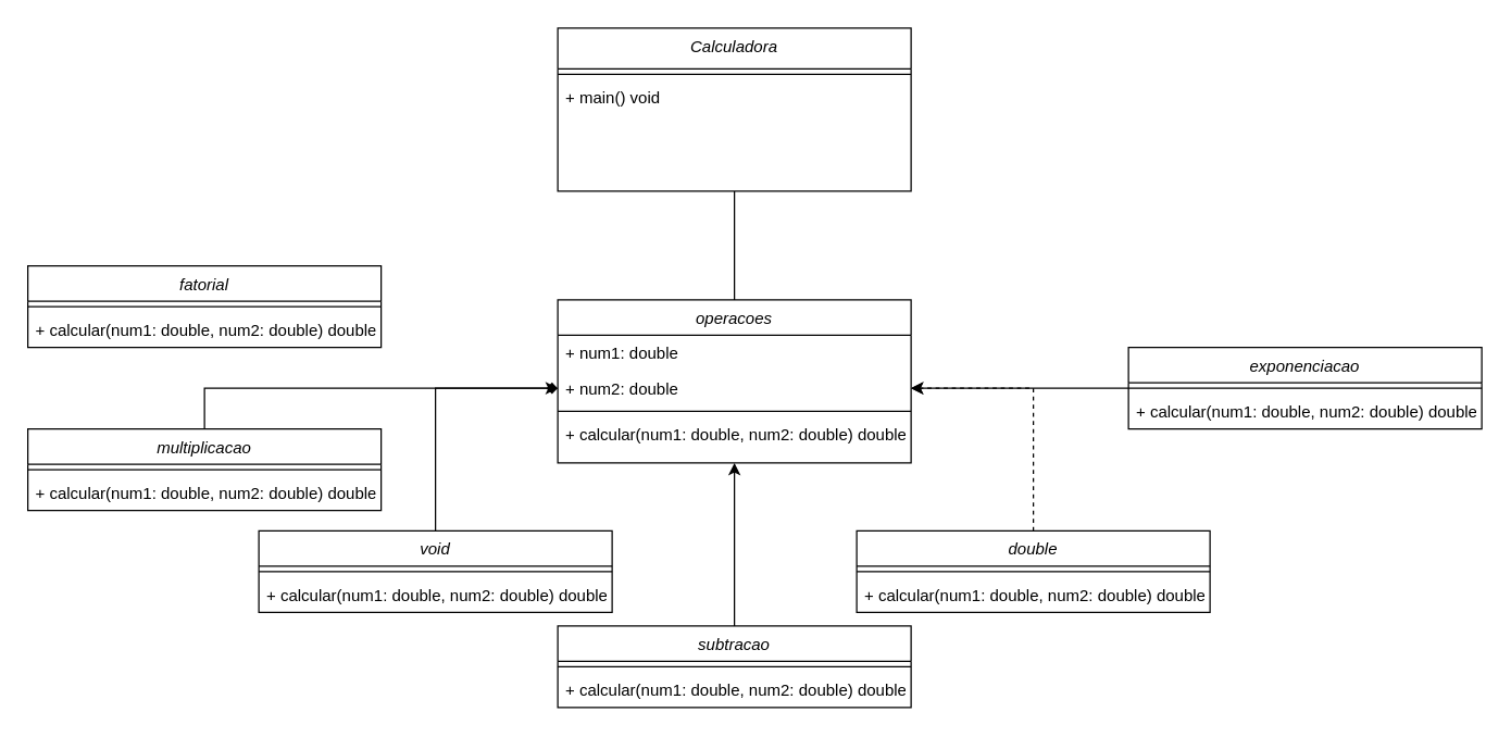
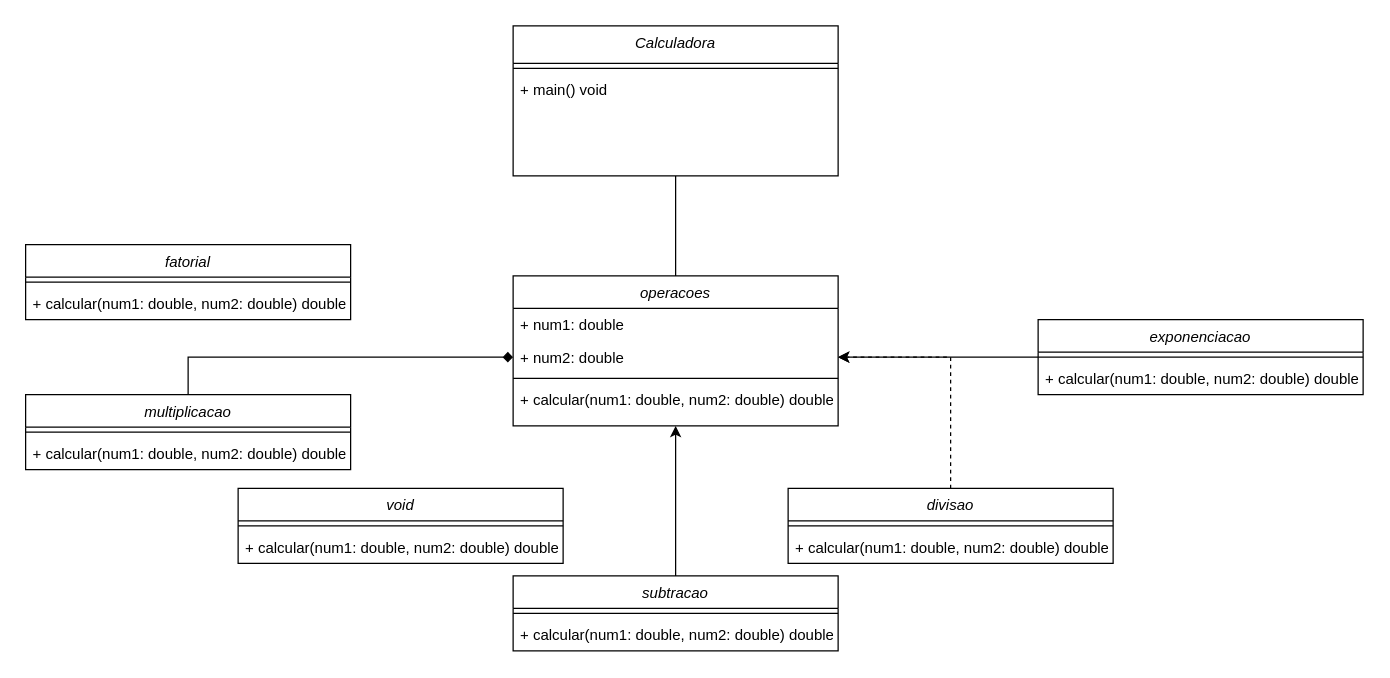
  <mxCell id="0" />
  <mxCell id="1" parent="0" />
  <mxCell id="2" value="operacoes&#10;" style="swimlane;fontStyle=2;align=center;verticalAlign=top;childLayout=stackLayout;horizontal=1;startSize=26;horizontalStack=0;resizeParent=1;resizeLast=0;collapsible=1;marginBottom=0;rounded=0;shadow=0;strokeWidth=1;" parent="1" vertex="1"><mxGeometry x="410" y="220" width="260" height="120" as="geometry"><mxRectangle x="230" y="140" width="160" height="26" as="alternateBounds" /></mxGeometry></mxCell>
  <mxCell id="3" value="+ num1: double&#10;" style="text;align=left;verticalAlign=top;spacingLeft=4;spacingRight=4;overflow=hidden;rotatable=0;points=[[0,0.5],[1,0.5]];portConstraint=eastwest;" parent="2" vertex="1"><mxGeometry y="26" width="260" height="26" as="geometry" /></mxCell>
  <mxCell id="4" value="+ num2: double" style="text;align=left;verticalAlign=top;spacingLeft=4;spacingRight=4;overflow=hidden;rotatable=0;points=[[0,0.5],[1,0.5]];portConstraint=eastwest;rounded=0;shadow=0;html=0;" parent="2" vertex="1"><mxGeometry y="52" width="260" height="26" as="geometry" /></mxCell>
  <mxCell id="5" value="" style="line;html=1;strokeWidth=1;align=left;verticalAlign=middle;spacingTop=-1;spacingLeft=3;spacingRight=3;rotatable=0;labelPosition=right;points=[];portConstraint=eastwest;" parent="2" vertex="1"><mxGeometry y="78" width="260" height="8" as="geometry" /></mxCell>
  <mxCell id="6" value="+ calcular(num1: double, num2: double) double" style="text;align=left;verticalAlign=top;spacingLeft=4;spacingRight=4;overflow=hidden;rotatable=0;points=[[0,0.5],[1,0.5]];portConstraint=eastwest;" parent="2" vertex="1"><mxGeometry y="86" width="260" height="26" as="geometry" /></mxCell>
- <mxCell id="7" style="edgeStyle=orthogonalEdgeStyle;rounded=0;orthogonalLoop=1;jettySize=auto;html=1;entryX=0;entryY=0.5;entryDx=0;entryDy=0;" edge="1" parent="1" source="8" target="4"><mxGeometry relative="1" as="geometry" /></mxCell>
  <mxCell id="8" value="void&#10;" style="swimlane;fontStyle=2;align=center;verticalAlign=top;childLayout=stackLayout;horizontal=1;startSize=26;horizontalStack=0;resizeParent=1;resizeLast=0;collapsible=1;marginBottom=0;rounded=0;shadow=0;strokeWidth=1;" vertex="1" parent="1"><mxGeometry x="190" y="390" width="260" height="60" as="geometry"><mxRectangle x="230" y="140" width="160" height="26" as="alternateBounds" /></mxGeometry></mxCell>
  <mxCell id="9" value="" style="line;html=1;strokeWidth=1;align=left;verticalAlign=middle;spacingTop=-1;spacingLeft=3;spacingRight=3;rotatable=0;labelPosition=right;points=[];portConstraint=eastwest;" vertex="1" parent="8"><mxGeometry y="26" width="260" height="8" as="geometry" /></mxCell>
  <mxCell id="10" value="+ calcular(num1: double, num2: double) double" style="text;align=left;verticalAlign=top;spacingLeft=4;spacingRight=4;overflow=hidden;rotatable=0;points=[[0,0.5],[1,0.5]];portConstraint=eastwest;" vertex="1" parent="8"><mxGeometry y="34" width="260" height="26" as="geometry" /></mxCell>
  <mxCell id="11" style="edgeStyle=orthogonalEdgeStyle;rounded=0;orthogonalLoop=1;jettySize=auto;html=1;" edge="1" parent="1" source="12"><mxGeometry relative="1" as="geometry"><mxPoint x="540" y="340" as="targetPoint" /></mxGeometry></mxCell>
  <mxCell id="12" value="subtracao&#10;" style="swimlane;fontStyle=2;align=center;verticalAlign=top;childLayout=stackLayout;horizontal=1;startSize=26;horizontalStack=0;resizeParent=1;resizeLast=0;collapsible=1;marginBottom=0;rounded=0;shadow=0;strokeWidth=1;" vertex="1" parent="1"><mxGeometry x="410" y="460" width="260" height="60" as="geometry"><mxRectangle x="230" y="140" width="160" height="26" as="alternateBounds" /></mxGeometry></mxCell>
  <mxCell id="13" value="" style="line;html=1;strokeWidth=1;align=left;verticalAlign=middle;spacingTop=-1;spacingLeft=3;spacingRight=3;rotatable=0;labelPosition=right;points=[];portConstraint=eastwest;" vertex="1" parent="12"><mxGeometry y="26" width="260" height="8" as="geometry" /></mxCell>
  <mxCell id="14" value="+ calcular(num1: double, num2: double) double" style="text;align=left;verticalAlign=top;spacingLeft=4;spacingRight=4;overflow=hidden;rotatable=0;points=[[0,0.5],[1,0.5]];portConstraint=eastwest;" vertex="1" parent="12"><mxGeometry y="34" width="260" height="26" as="geometry" /></mxCell>
  <mxCell id="15" style="edgeStyle=orthogonalEdgeStyle;rounded=0;orthogonalLoop=1;jettySize=auto;html=1;entryX=1;entryY=0.5;entryDx=0;entryDy=0;dashed=1;" edge="1" parent="1" source="16" target="4"><mxGeometry relative="1" as="geometry" /></mxCell>
- <mxCell id="16" value="double&#10;" style="swimlane;fontStyle=2;align=center;verticalAlign=top;childLayout=stackLayout;horizontal=1;startSize=26;horizontalStack=0;resizeParent=1;resizeLast=0;collapsible=1;marginBottom=0;rounded=0;shadow=0;strokeWidth=1;" vertex="1" parent="1"><mxGeometry x="630" y="390" width="260" height="60" as="geometry"><mxRectangle x="230" y="140" width="160" height="26" as="alternateBounds" /></mxGeometry></mxCell>
+ <mxCell id="16" value="divisao&#10;" style="swimlane;fontStyle=2;align=center;verticalAlign=top;childLayout=stackLayout;horizontal=1;startSize=26;horizontalStack=0;resizeParent=1;resizeLast=0;collapsible=1;marginBottom=0;rounded=0;shadow=0;strokeWidth=1;" vertex="1" parent="1"><mxGeometry x="630" y="390" width="260" height="60" as="geometry"><mxRectangle x="230" y="140" width="160" height="26" as="alternateBounds" /></mxGeometry></mxCell>
  <mxCell id="17" value="" style="line;html=1;strokeWidth=1;align=left;verticalAlign=middle;spacingTop=-1;spacingLeft=3;spacingRight=3;rotatable=0;labelPosition=right;points=[];portConstraint=eastwest;" vertex="1" parent="16"><mxGeometry y="26" width="260" height="8" as="geometry" /></mxCell>
  <mxCell id="18" value="+ calcular(num1: double, num2: double) double" style="text;align=left;verticalAlign=top;spacingLeft=4;spacingRight=4;overflow=hidden;rotatable=0;points=[[0,0.5],[1,0.5]];portConstraint=eastwest;" vertex="1" parent="16"><mxGeometry y="34" width="260" height="26" as="geometry" /></mxCell>
  <mxCell id="19" style="edgeStyle=orthogonalEdgeStyle;rounded=0;orthogonalLoop=1;jettySize=auto;html=1;entryX=0;entryY=0.5;entryDx=0;entryDy=0;endArrow=diamond;" edge="1" parent="1" source="20" target="4"><mxGeometry relative="1" as="geometry" /></mxCell>
  <mxCell id="20" value="multiplicacao" style="swimlane;fontStyle=2;align=center;verticalAlign=top;childLayout=stackLayout;horizontal=1;startSize=26;horizontalStack=0;resizeParent=1;resizeLast=0;collapsible=1;marginBottom=0;rounded=0;shadow=0;strokeWidth=1;" vertex="1" parent="1"><mxGeometry x="20" y="315" width="260" height="60" as="geometry"><mxRectangle x="230" y="140" width="160" height="26" as="alternateBounds" /></mxGeometry></mxCell>
  <mxCell id="21" value="" style="line;html=1;strokeWidth=1;align=left;verticalAlign=middle;spacingTop=-1;spacingLeft=3;spacingRight=3;rotatable=0;labelPosition=right;points=[];portConstraint=eastwest;" vertex="1" parent="20"><mxGeometry y="26" width="260" height="8" as="geometry" /></mxCell>
  <mxCell id="22" value="+ calcular(num1: double, num2: double) double" style="text;align=left;verticalAlign=top;spacingLeft=4;spacingRight=4;overflow=hidden;rotatable=0;points=[[0,0.5],[1,0.5]];portConstraint=eastwest;" vertex="1" parent="20"><mxGeometry y="34" width="260" height="26" as="geometry" /></mxCell>
  <mxCell id="23" value="fatorial&#10;" style="swimlane;fontStyle=2;align=center;verticalAlign=top;childLayout=stackLayout;horizontal=1;startSize=26;horizontalStack=0;resizeParent=1;resizeLast=0;collapsible=1;marginBottom=0;rounded=0;shadow=0;strokeWidth=1;" vertex="1" parent="1"><mxGeometry x="20" y="195" width="260" height="60" as="geometry"><mxRectangle x="230" y="140" width="160" height="26" as="alternateBounds" /></mxGeometry></mxCell>
  <mxCell id="24" value="" style="line;html=1;strokeWidth=1;align=left;verticalAlign=middle;spacingTop=-1;spacingLeft=3;spacingRight=3;rotatable=0;labelPosition=right;points=[];portConstraint=eastwest;" vertex="1" parent="23"><mxGeometry y="26" width="260" height="8" as="geometry" /></mxCell>
  <mxCell id="25" value="+ calcular(num1: double, num2: double) double" style="text;align=left;verticalAlign=top;spacingLeft=4;spacingRight=4;overflow=hidden;rotatable=0;points=[[0,0.5],[1,0.5]];portConstraint=eastwest;" vertex="1" parent="23"><mxGeometry y="34" width="260" height="26" as="geometry" /></mxCell>
  <mxCell id="26" style="edgeStyle=orthogonalEdgeStyle;rounded=0;orthogonalLoop=1;jettySize=auto;html=1;entryX=1;entryY=0.5;entryDx=0;entryDy=0;" edge="1" parent="1" source="27" target="4"><mxGeometry relative="1" as="geometry" /></mxCell>
  <mxCell id="27" value="exponenciacao" style="swimlane;fontStyle=2;align=center;verticalAlign=top;childLayout=stackLayout;horizontal=1;startSize=26;horizontalStack=0;resizeParent=1;resizeLast=0;collapsible=1;marginBottom=0;rounded=0;shadow=0;strokeWidth=1;" vertex="1" parent="1"><mxGeometry x="830" y="255" width="260" height="60" as="geometry"><mxRectangle x="230" y="140" width="160" height="26" as="alternateBounds" /></mxGeometry></mxCell>
  <mxCell id="28" value="" style="line;html=1;strokeWidth=1;align=left;verticalAlign=middle;spacingTop=-1;spacingLeft=3;spacingRight=3;rotatable=0;labelPosition=right;points=[];portConstraint=eastwest;" vertex="1" parent="27"><mxGeometry y="26" width="260" height="8" as="geometry" /></mxCell>
  <mxCell id="29" value="+ calcular(num1: double, num2: double) double" style="text;align=left;verticalAlign=top;spacingLeft=4;spacingRight=4;overflow=hidden;rotatable=0;points=[[0,0.5],[1,0.5]];portConstraint=eastwest;" vertex="1" parent="27"><mxGeometry y="34" width="260" height="26" as="geometry" /></mxCell>
  <mxCell id="30" value="Calculadora" style="swimlane;fontStyle=2;align=center;verticalAlign=top;childLayout=stackLayout;horizontal=1;startSize=30;horizontalStack=0;resizeParent=1;resizeLast=0;collapsible=1;marginBottom=0;rounded=0;shadow=0;strokeWidth=1;" vertex="1" parent="1"><mxGeometry x="410" y="20" width="260" height="120" as="geometry"><mxRectangle x="230" y="140" width="160" height="26" as="alternateBounds" /></mxGeometry></mxCell>
  <mxCell id="31" value="" style="line;html=1;strokeWidth=1;align=left;verticalAlign=middle;spacingTop=-1;spacingLeft=3;spacingRight=3;rotatable=0;labelPosition=right;points=[];portConstraint=eastwest;" vertex="1" parent="30"><mxGeometry y="30" width="260" height="8" as="geometry" /></mxCell>
  <mxCell id="32" value="+ main() void" style="text;align=left;verticalAlign=top;spacingLeft=4;spacingRight=4;overflow=hidden;rotatable=0;points=[[0,0.5],[1,0.5]];portConstraint=eastwest;" vertex="1" parent="30"><mxGeometry y="38" width="260" height="30" as="geometry" /></mxCell>
  <mxCell id="33" value="" style="endArrow=none;html=1;rounded=0;entryX=0.5;entryY=1;entryDx=0;entryDy=0;exitX=0.5;exitY=0;exitDx=0;exitDy=0;" edge="1" parent="1" source="2" target="30"><mxGeometry width="50" height="50" relative="1" as="geometry"><mxPoint x="520" y="230" as="sourcePoint" /><mxPoint x="570" y="180" as="targetPoint" /></mxGeometry></mxCell>
